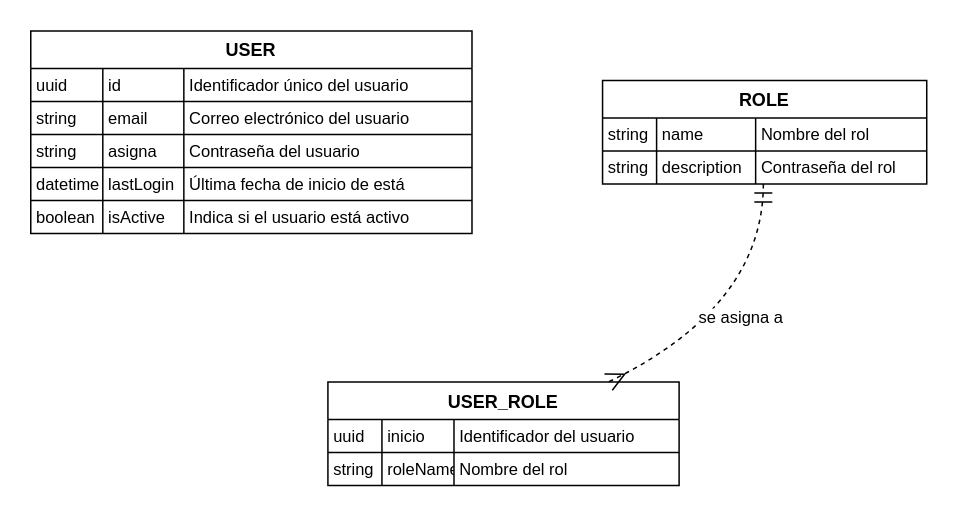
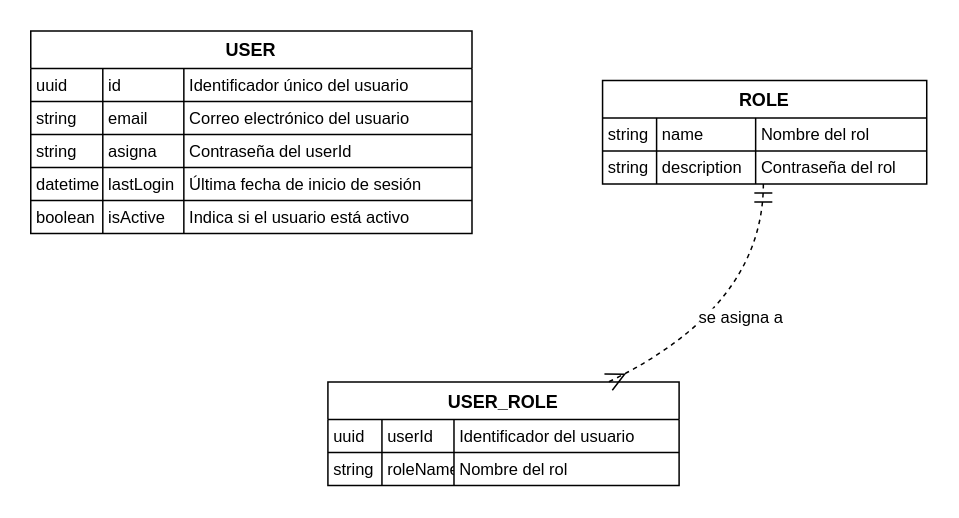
  <mxCell id="0" />
  <mxCell id="1" parent="0" />
  <mxCell id="2" value="USER" style="shape=table;startSize=25;container=1;collapsible=0;childLayout=tableLayout;fixedRows=1;rowLines=1;fontStyle=1;align=center;resizeLast=1;" vertex="1" parent="1"><mxGeometry x="20" y="20" width="294" height="135" as="geometry" /></mxCell>
  <mxCell id="3" style="shape=tableRow;horizontal=0;startSize=0;swimlaneHead=0;swimlaneBody=0;fillColor=none;collapsible=0;dropTarget=0;points=[[0,0.5],[1,0.5]];portConstraint=eastwest;top=0;left=0;right=0;bottom=0;" vertex="1" parent="2"><mxGeometry y="25" width="294" height="22" as="geometry" /></mxCell>
  <mxCell id="4" value="uuid" style="shape=partialRectangle;connectable=0;fillColor=none;top=0;left=0;bottom=0;right=0;align=left;spacingLeft=2;overflow=hidden;fontSize=11;" vertex="1" parent="3"><mxGeometry width="48" height="22" as="geometry"><mxRectangle width="48" height="22" as="alternateBounds" /></mxGeometry></mxCell>
  <mxCell id="5" value="id" style="shape=partialRectangle;connectable=0;fillColor=none;top=0;left=0;bottom=0;right=0;align=left;spacingLeft=2;overflow=hidden;fontSize=11;" vertex="1" parent="3"><mxGeometry x="48" width="54" height="22" as="geometry"><mxRectangle width="54" height="22" as="alternateBounds" /></mxGeometry></mxCell>
  <mxCell id="6" value="Identificador único del usuario" style="shape=partialRectangle;connectable=0;fillColor=none;top=0;left=0;bottom=0;right=0;align=left;spacingLeft=2;overflow=hidden;fontSize=11;" vertex="1" parent="3"><mxGeometry x="102" width="192" height="22" as="geometry"><mxRectangle width="192" height="22" as="alternateBounds" /></mxGeometry></mxCell>
  <mxCell id="7" style="shape=tableRow;horizontal=0;startSize=0;swimlaneHead=0;swimlaneBody=0;fillColor=none;collapsible=0;dropTarget=0;points=[[0,0.5],[1,0.5]];portConstraint=eastwest;top=0;left=0;right=0;bottom=0;" vertex="1" parent="2"><mxGeometry y="47" width="294" height="22" as="geometry" /></mxCell>
  <mxCell id="8" value="string" style="shape=partialRectangle;connectable=0;fillColor=none;top=0;left=0;bottom=0;right=0;align=left;spacingLeft=2;overflow=hidden;fontSize=11;" vertex="1" parent="7"><mxGeometry width="48" height="22" as="geometry"><mxRectangle width="48" height="22" as="alternateBounds" /></mxGeometry></mxCell>
  <mxCell id="9" value="email" style="shape=partialRectangle;connectable=0;fillColor=none;top=0;left=0;bottom=0;right=0;align=left;spacingLeft=2;overflow=hidden;fontSize=11;" vertex="1" parent="7"><mxGeometry x="48" width="54" height="22" as="geometry"><mxRectangle width="54" height="22" as="alternateBounds" /></mxGeometry></mxCell>
  <mxCell id="10" value="Correo electrónico del usuario" style="shape=partialRectangle;connectable=0;fillColor=none;top=0;left=0;bottom=0;right=0;align=left;spacingLeft=2;overflow=hidden;fontSize=11;" vertex="1" parent="7"><mxGeometry x="102" width="192" height="22" as="geometry"><mxRectangle width="192" height="22" as="alternateBounds" /></mxGeometry></mxCell>
  <mxCell id="11" style="shape=tableRow;horizontal=0;startSize=0;swimlaneHead=0;swimlaneBody=0;fillColor=none;collapsible=0;dropTarget=0;points=[[0,0.5],[1,0.5]];portConstraint=eastwest;top=0;left=0;right=0;bottom=0;" vertex="1" parent="2"><mxGeometry y="69" width="294" height="22" as="geometry" /></mxCell>
  <mxCell id="12" value="string" style="shape=partialRectangle;connectable=0;fillColor=none;top=0;left=0;bottom=0;right=0;align=left;spacingLeft=2;overflow=hidden;fontSize=11;" vertex="1" parent="11"><mxGeometry width="48" height="22" as="geometry"><mxRectangle width="48" height="22" as="alternateBounds" /></mxGeometry></mxCell>
  <mxCell id="13" value="asigna" style="shape=partialRectangle;connectable=0;fillColor=none;top=0;left=0;bottom=0;right=0;align=left;spacingLeft=2;overflow=hidden;fontSize=11;" vertex="1" parent="11"><mxGeometry x="48" width="54" height="22" as="geometry"><mxRectangle width="54" height="22" as="alternateBounds" /></mxGeometry></mxCell>
- <mxCell id="14" value="Contraseña del usuario" style="shape=partialRectangle;connectable=0;fillColor=none;top=0;left=0;bottom=0;right=0;align=left;spacingLeft=2;overflow=hidden;fontSize=11;" vertex="1" parent="11"><mxGeometry x="102" width="192" height="22" as="geometry"><mxRectangle width="192" height="22" as="alternateBounds" /></mxGeometry></mxCell>
+ <mxCell id="14" value="Contraseña del userId" style="shape=partialRectangle;connectable=0;fillColor=none;top=0;left=0;bottom=0;right=0;align=left;spacingLeft=2;overflow=hidden;fontSize=11;" vertex="1" parent="11"><mxGeometry x="102" width="192" height="22" as="geometry"><mxRectangle width="192" height="22" as="alternateBounds" /></mxGeometry></mxCell>
  <mxCell id="15" style="shape=tableRow;horizontal=0;startSize=0;swimlaneHead=0;swimlaneBody=0;fillColor=none;collapsible=0;dropTarget=0;points=[[0,0.5],[1,0.5]];portConstraint=eastwest;top=0;left=0;right=0;bottom=0;" vertex="1" parent="2"><mxGeometry y="91" width="294" height="22" as="geometry" /></mxCell>
  <mxCell id="16" value="datetime" style="shape=partialRectangle;connectable=0;fillColor=none;top=0;left=0;bottom=0;right=0;align=left;spacingLeft=2;overflow=hidden;fontSize=11;" vertex="1" parent="15"><mxGeometry width="48" height="22" as="geometry"><mxRectangle width="48" height="22" as="alternateBounds" /></mxGeometry></mxCell>
  <mxCell id="17" value="lastLogin" style="shape=partialRectangle;connectable=0;fillColor=none;top=0;left=0;bottom=0;right=0;align=left;spacingLeft=2;overflow=hidden;fontSize=11;" vertex="1" parent="15"><mxGeometry x="48" width="54" height="22" as="geometry"><mxRectangle width="54" height="22" as="alternateBounds" /></mxGeometry></mxCell>
- <mxCell id="18" value="Última fecha de inicio de está" style="shape=partialRectangle;connectable=0;fillColor=none;top=0;left=0;bottom=0;right=0;align=left;spacingLeft=2;overflow=hidden;fontSize=11;" vertex="1" parent="15"><mxGeometry x="102" width="192" height="22" as="geometry"><mxRectangle width="192" height="22" as="alternateBounds" /></mxGeometry></mxCell>
+ <mxCell id="18" value="Última fecha de inicio de sesión" style="shape=partialRectangle;connectable=0;fillColor=none;top=0;left=0;bottom=0;right=0;align=left;spacingLeft=2;overflow=hidden;fontSize=11;" vertex="1" parent="15"><mxGeometry x="102" width="192" height="22" as="geometry"><mxRectangle width="192" height="22" as="alternateBounds" /></mxGeometry></mxCell>
  <mxCell id="19" style="shape=tableRow;horizontal=0;startSize=0;swimlaneHead=0;swimlaneBody=0;fillColor=none;collapsible=0;dropTarget=0;points=[[0,0.5],[1,0.5]];portConstraint=eastwest;top=0;left=0;right=0;bottom=0;" vertex="1" parent="2"><mxGeometry y="113" width="294" height="22" as="geometry" /></mxCell>
  <mxCell id="20" value="boolean" style="shape=partialRectangle;connectable=0;fillColor=none;top=0;left=0;bottom=0;right=0;align=left;spacingLeft=2;overflow=hidden;fontSize=11;" vertex="1" parent="19"><mxGeometry width="48" height="22" as="geometry"><mxRectangle width="48" height="22" as="alternateBounds" /></mxGeometry></mxCell>
  <mxCell id="21" value="isActive" style="shape=partialRectangle;connectable=0;fillColor=none;top=0;left=0;bottom=0;right=0;align=left;spacingLeft=2;overflow=hidden;fontSize=11;" vertex="1" parent="19"><mxGeometry x="48" width="54" height="22" as="geometry"><mxRectangle width="54" height="22" as="alternateBounds" /></mxGeometry></mxCell>
  <mxCell id="22" value="Indica si el usuario está activo" style="shape=partialRectangle;connectable=0;fillColor=none;top=0;left=0;bottom=0;right=0;align=left;spacingLeft=2;overflow=hidden;fontSize=11;" vertex="1" parent="19"><mxGeometry x="102" width="192" height="22" as="geometry"><mxRectangle width="192" height="22" as="alternateBounds" /></mxGeometry></mxCell>
  <mxCell id="23" value="ROLE" style="shape=table;startSize=25;container=1;collapsible=0;childLayout=tableLayout;fixedRows=1;rowLines=1;fontStyle=1;align=center;resizeLast=1;" vertex="1" parent="1"><mxGeometry x="401" y="53" width="216" height="69" as="geometry" /></mxCell>
  <mxCell id="24" style="shape=tableRow;horizontal=0;startSize=0;swimlaneHead=0;swimlaneBody=0;fillColor=none;collapsible=0;dropTarget=0;points=[[0,0.5],[1,0.5]];portConstraint=eastwest;top=0;left=0;right=0;bottom=0;" vertex="1" parent="23"><mxGeometry y="25" width="216" height="22" as="geometry" /></mxCell>
  <mxCell id="25" value="string" style="shape=partialRectangle;connectable=0;fillColor=none;top=0;left=0;bottom=0;right=0;align=left;spacingLeft=2;overflow=hidden;fontSize=11;" vertex="1" parent="24"><mxGeometry width="36" height="22" as="geometry"><mxRectangle width="36" height="22" as="alternateBounds" /></mxGeometry></mxCell>
  <mxCell id="26" value="name" style="shape=partialRectangle;connectable=0;fillColor=none;top=0;left=0;bottom=0;right=0;align=left;spacingLeft=2;overflow=hidden;fontSize=11;" vertex="1" parent="24"><mxGeometry x="36" width="66" height="22" as="geometry"><mxRectangle width="66" height="22" as="alternateBounds" /></mxGeometry></mxCell>
  <mxCell id="27" value="Nombre del rol" style="shape=partialRectangle;connectable=0;fillColor=none;top=0;left=0;bottom=0;right=0;align=left;spacingLeft=2;overflow=hidden;fontSize=11;" vertex="1" parent="24"><mxGeometry x="102" width="114" height="22" as="geometry"><mxRectangle width="114" height="22" as="alternateBounds" /></mxGeometry></mxCell>
  <mxCell id="28" style="shape=tableRow;horizontal=0;startSize=0;swimlaneHead=0;swimlaneBody=0;fillColor=none;collapsible=0;dropTarget=0;points=[[0,0.5],[1,0.5]];portConstraint=eastwest;top=0;left=0;right=0;bottom=0;" vertex="1" parent="23"><mxGeometry y="47" width="216" height="22" as="geometry" /></mxCell>
  <mxCell id="29" value="string" style="shape=partialRectangle;connectable=0;fillColor=none;top=0;left=0;bottom=0;right=0;align=left;spacingLeft=2;overflow=hidden;fontSize=11;" vertex="1" parent="28"><mxGeometry width="36" height="22" as="geometry"><mxRectangle width="36" height="22" as="alternateBounds" /></mxGeometry></mxCell>
  <mxCell id="30" value="description" style="shape=partialRectangle;connectable=0;fillColor=none;top=0;left=0;bottom=0;right=0;align=left;spacingLeft=2;overflow=hidden;fontSize=11;" vertex="1" parent="28"><mxGeometry x="36" width="66" height="22" as="geometry"><mxRectangle width="66" height="22" as="alternateBounds" /></mxGeometry></mxCell>
  <mxCell id="31" value="Contraseña del rol" style="shape=partialRectangle;connectable=0;fillColor=none;top=0;left=0;bottom=0;right=0;align=left;spacingLeft=2;overflow=hidden;fontSize=11;" vertex="1" parent="28"><mxGeometry x="102" width="114" height="22" as="geometry"><mxRectangle width="114" height="22" as="alternateBounds" /></mxGeometry></mxCell>
  <mxCell id="32" value="USER_ROLE" style="shape=table;startSize=25;container=1;collapsible=0;childLayout=tableLayout;fixedRows=1;rowLines=1;fontStyle=1;align=center;resizeLast=1;" vertex="1" parent="1"><mxGeometry x="218" y="254" width="234" height="69" as="geometry" /></mxCell>
  <mxCell id="33" style="shape=tableRow;horizontal=0;startSize=0;swimlaneHead=0;swimlaneBody=0;fillColor=none;collapsible=0;dropTarget=0;points=[[0,0.5],[1,0.5]];portConstraint=eastwest;top=0;left=0;right=0;bottom=0;" vertex="1" parent="32"><mxGeometry y="25" width="234" height="22" as="geometry" /></mxCell>
  <mxCell id="34" value="uuid" style="shape=partialRectangle;connectable=0;fillColor=none;top=0;left=0;bottom=0;right=0;align=left;spacingLeft=2;overflow=hidden;fontSize=11;" vertex="1" parent="33"><mxGeometry width="36" height="22" as="geometry"><mxRectangle width="36" height="22" as="alternateBounds" /></mxGeometry></mxCell>
- <mxCell id="35" value="inicio" style="shape=partialRectangle;connectable=0;fillColor=none;top=0;left=0;bottom=0;right=0;align=left;spacingLeft=2;overflow=hidden;fontSize=11;" vertex="1" parent="33"><mxGeometry x="36" width="48" height="22" as="geometry"><mxRectangle width="48" height="22" as="alternateBounds" /></mxGeometry></mxCell>
+ <mxCell id="35" value="userId" style="shape=partialRectangle;connectable=0;fillColor=none;top=0;left=0;bottom=0;right=0;align=left;spacingLeft=2;overflow=hidden;fontSize=11;" vertex="1" parent="33"><mxGeometry x="36" width="48" height="22" as="geometry"><mxRectangle width="48" height="22" as="alternateBounds" /></mxGeometry></mxCell>
  <mxCell id="36" value="Identificador del usuario" style="shape=partialRectangle;connectable=0;fillColor=none;top=0;left=0;bottom=0;right=0;align=left;spacingLeft=2;overflow=hidden;fontSize=11;" vertex="1" parent="33"><mxGeometry x="84" width="150" height="22" as="geometry"><mxRectangle width="150" height="22" as="alternateBounds" /></mxGeometry></mxCell>
  <mxCell id="37" style="shape=tableRow;horizontal=0;startSize=0;swimlaneHead=0;swimlaneBody=0;fillColor=none;collapsible=0;dropTarget=0;points=[[0,0.5],[1,0.5]];portConstraint=eastwest;top=0;left=0;right=0;bottom=0;" vertex="1" parent="32"><mxGeometry y="47" width="234" height="22" as="geometry" /></mxCell>
  <mxCell id="38" value="string" style="shape=partialRectangle;connectable=0;fillColor=none;top=0;left=0;bottom=0;right=0;align=left;spacingLeft=2;overflow=hidden;fontSize=11;" vertex="1" parent="37"><mxGeometry width="36" height="22" as="geometry"><mxRectangle width="36" height="22" as="alternateBounds" /></mxGeometry></mxCell>
  <mxCell id="39" value="roleName" style="shape=partialRectangle;connectable=0;fillColor=none;top=0;left=0;bottom=0;right=0;align=left;spacingLeft=2;overflow=hidden;fontSize=11;" vertex="1" parent="37"><mxGeometry x="36" width="48" height="22" as="geometry"><mxRectangle width="48" height="22" as="alternateBounds" /></mxGeometry></mxCell>
  <mxCell id="40" value="Nombre del rol" style="shape=partialRectangle;connectable=0;fillColor=none;top=0;left=0;bottom=0;right=0;align=left;spacingLeft=2;overflow=hidden;fontSize=11;" vertex="1" parent="37"><mxGeometry x="84" width="150" height="22" as="geometry"><mxRectangle width="150" height="22" as="alternateBounds" /></mxGeometry></mxCell>
  <mxCell id="41" value="se asigna a" style="curved=1;startArrow=ERmandOne;startSize=10;endArrow=ERmany;endSize=10;exitX=0.496;exitY=1.0;entryX=0.798;entryY=0.001;rounded=0;dashed=1;" edge="1" parent="1" source="23" target="32"><mxGeometry relative="1" as="geometry"><Array as="points"><mxPoint x="508" y="204" /></Array></mxGeometry></mxCell>
